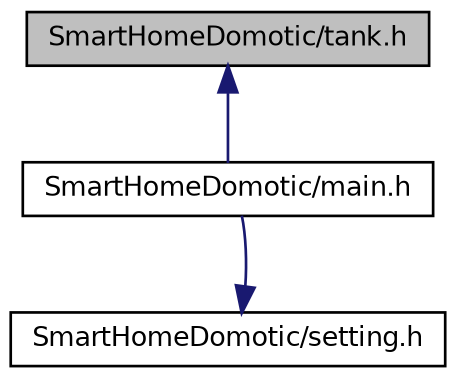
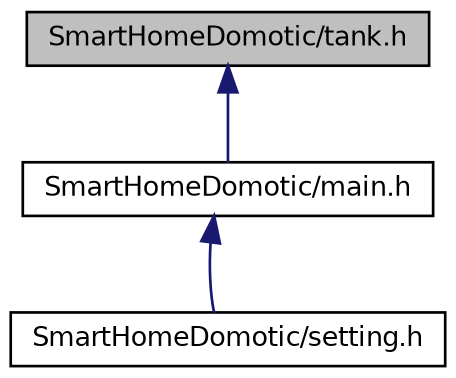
  digraph {
    node [color=black fillcolor=white fontname=Helvetica fontsize=10 shape=record style=filled]
    edge [color=midnightblue dir=back fontname=Helvetica fontsize=10 labelfontname=Helvetica labelfontsize=10 style=solid]
    n1 [fillcolor=grey75 fontcolor=black height=0.2 label="SmartHomeDomotic/tank.h" width=0.4]
    n2 [height=0.2 label="SmartHomeDomotic/main.h" width=0.4]
    n3 [height=0.2 label="SmartHomeDomotic/setting.h" width=0.4]
    n1 -> n2
-   n3 -> n2
+   n2 -> n3
  }
